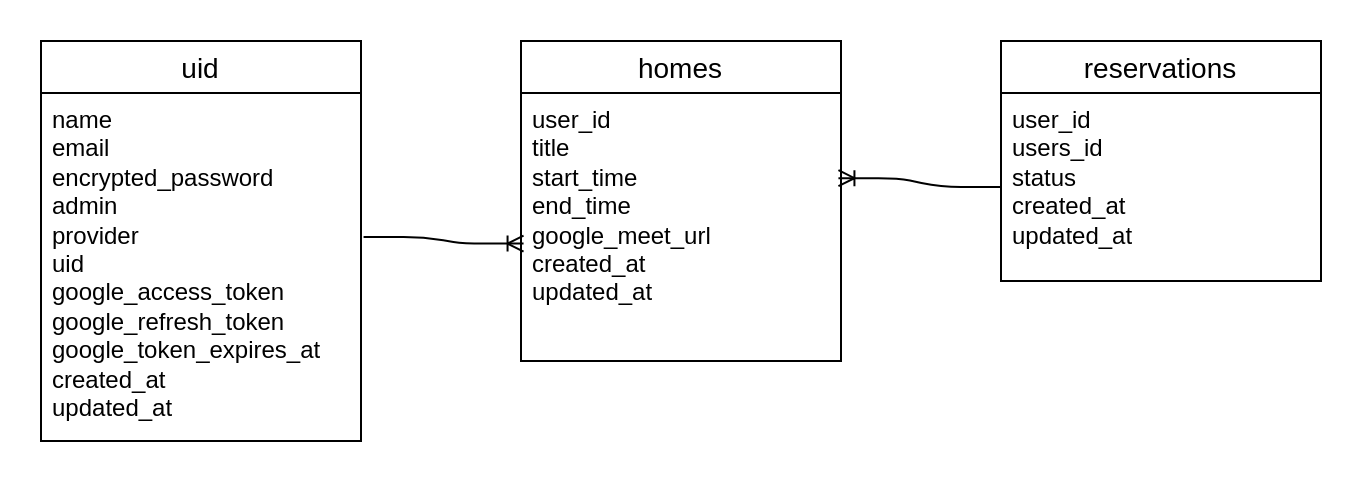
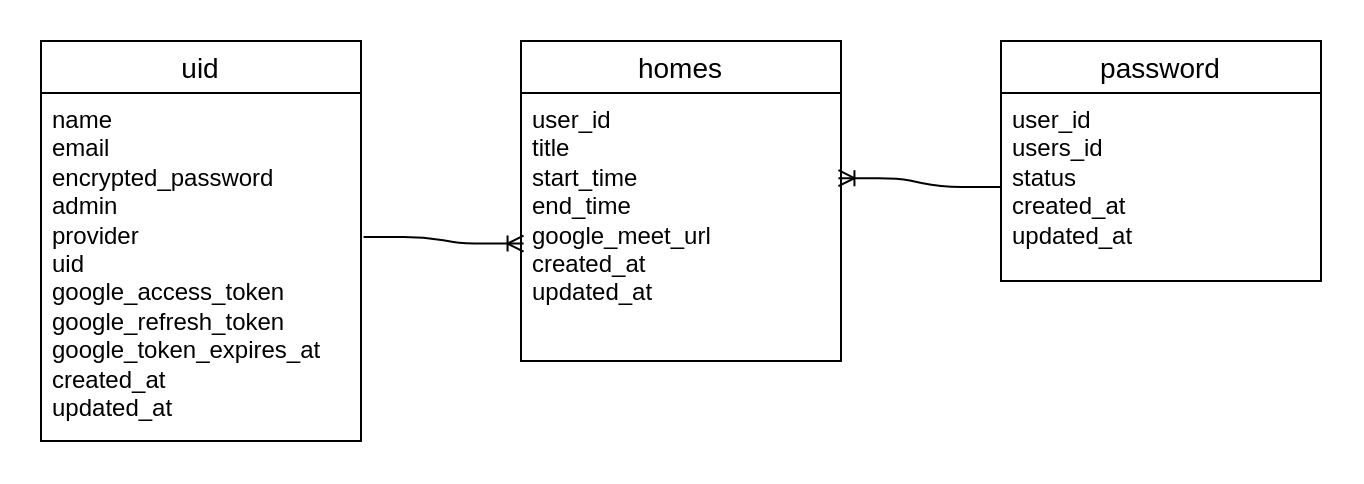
  <mxCell id="0" />
  <mxCell id="1" parent="0" />
  <mxCell id="2" value="homes" style="swimlane;fontStyle=0;childLayout=stackLayout;horizontal=1;startSize=26;horizontalStack=0;resizeParent=1;resizeParentMax=0;resizeLast=0;collapsible=1;marginBottom=0;align=center;fontSize=14;" vertex="1" parent="1"><mxGeometry x="260" y="20" width="160" height="160" as="geometry" /></mxCell>
  <mxCell id="3" value="&lt;div&gt;&lt;font color=&quot;#000000&quot;&gt;user_id&amp;nbsp;&amp;nbsp;&lt;/font&gt;&lt;/div&gt;&lt;div&gt;&lt;font color=&quot;#000000&quot;&gt;title&amp;nbsp;&amp;nbsp;&lt;/font&gt;&lt;/div&gt;&lt;div&gt;&lt;font color=&quot;#000000&quot;&gt;start_time&amp;nbsp;&amp;nbsp;&lt;/font&gt;&lt;/div&gt;&lt;div&gt;&lt;font color=&quot;#000000&quot;&gt;end_time&amp;nbsp;&amp;nbsp;&lt;/font&gt;&lt;/div&gt;&lt;div&gt;&lt;font color=&quot;#000000&quot;&gt;google_meet_url&amp;nbsp;&amp;nbsp;&lt;/font&gt;&lt;/div&gt;&lt;div&gt;&lt;font color=&quot;#000000&quot;&gt;created_at&amp;nbsp;&amp;nbsp;&lt;/font&gt;&lt;/div&gt;&lt;div&gt;&lt;font color=&quot;#000000&quot;&gt;updated_at&lt;/font&gt;&lt;/div&gt;" style="text;strokeColor=none;fillColor=none;spacingLeft=4;spacingRight=4;overflow=hidden;rotatable=0;points=[[0,0.5],[1,0.5]];portConstraint=eastwest;fontSize=12;whiteSpace=wrap;html=1;" vertex="1" parent="2"><mxGeometry y="26" width="160" height="134" as="geometry" /></mxCell>
  <mxCell id="4" value="uid" style="swimlane;fontStyle=0;childLayout=stackLayout;horizontal=1;startSize=26;horizontalStack=0;resizeParent=1;resizeParentMax=0;resizeLast=0;collapsible=1;marginBottom=0;align=center;fontSize=14;" vertex="1" parent="1"><mxGeometry x="20" y="20" width="160" height="200" as="geometry" /></mxCell>
  <mxCell id="5" value="&lt;div&gt;&lt;font color=&quot;#000000&quot;&gt;name&amp;nbsp;&amp;nbsp;&lt;/font&gt;&lt;/div&gt;&lt;div&gt;&lt;font color=&quot;#000000&quot;&gt;email&amp;nbsp;&amp;nbsp;&lt;/font&gt;&lt;/div&gt;&lt;div&gt;&lt;font color=&quot;#000000&quot;&gt;encrypted_password&amp;nbsp;&amp;nbsp;&lt;/font&gt;&lt;/div&gt;&lt;div&gt;&lt;font color=&quot;#000000&quot;&gt;admin&amp;nbsp;&amp;nbsp;&lt;/font&gt;&lt;/div&gt;&lt;div&gt;&lt;font color=&quot;#000000&quot;&gt;provider&amp;nbsp;&amp;nbsp;&lt;/font&gt;&lt;/div&gt;&lt;div&gt;&lt;font color=&quot;#000000&quot;&gt;uid&amp;nbsp;&amp;nbsp;&lt;/font&gt;&lt;/div&gt;&lt;div&gt;&lt;font color=&quot;#000000&quot;&gt;google_access_token&amp;nbsp;&amp;nbsp;&lt;/font&gt;&lt;/div&gt;&lt;div&gt;&lt;font color=&quot;#000000&quot;&gt;google_refresh_token&amp;nbsp;&amp;nbsp;&lt;/font&gt;&lt;/div&gt;&lt;div&gt;&lt;font color=&quot;#000000&quot;&gt;google_token_expires_at&amp;nbsp;&amp;nbsp;&lt;/font&gt;&lt;/div&gt;&lt;div&gt;&lt;font color=&quot;#000000&quot;&gt;created_at&amp;nbsp;&amp;nbsp;&lt;/font&gt;&lt;/div&gt;&lt;div&gt;&lt;font color=&quot;#000000&quot;&gt;updated_at&lt;/font&gt;&lt;/div&gt;" style="text;strokeColor=none;fillColor=none;spacingLeft=4;spacingRight=4;overflow=hidden;rotatable=0;points=[[0,0.5],[1,0.5]];portConstraint=eastwest;fontSize=12;whiteSpace=wrap;html=1;" vertex="1" parent="4"><mxGeometry y="26" width="160" height="174" as="geometry" /></mxCell>
- <mxCell id="6" value="reservations" style="swimlane;fontStyle=0;childLayout=stackLayout;horizontal=1;startSize=26;horizontalStack=0;resizeParent=1;resizeParentMax=0;resizeLast=0;collapsible=1;marginBottom=0;align=center;fontSize=14;" vertex="1" parent="1"><mxGeometry x="500" y="20" width="160" height="120" as="geometry" /></mxCell>
+ <mxCell id="6" value="password" style="swimlane;fontStyle=0;childLayout=stackLayout;horizontal=1;startSize=26;horizontalStack=0;resizeParent=1;resizeParentMax=0;resizeLast=0;collapsible=1;marginBottom=0;align=center;fontSize=14;" vertex="1" parent="1"><mxGeometry x="500" y="20" width="160" height="120" as="geometry" /></mxCell>
  <mxCell id="7" value="&lt;div&gt;&lt;font color=&quot;#000000&quot;&gt;user_id&amp;nbsp;&amp;nbsp;&lt;/font&gt;&lt;/div&gt;&lt;div&gt;&lt;font color=&quot;#000000&quot;&gt;users_id&amp;nbsp;&amp;nbsp;&lt;/font&gt;&lt;/div&gt;&lt;div&gt;&lt;font color=&quot;#000000&quot;&gt;status&amp;nbsp;&amp;nbsp;&lt;/font&gt;&lt;/div&gt;&lt;div&gt;&lt;font color=&quot;#000000&quot;&gt;created_at&amp;nbsp;&amp;nbsp;&lt;/font&gt;&lt;/div&gt;&lt;div&gt;&lt;font color=&quot;#000000&quot;&gt;updated_at&lt;/font&gt;&lt;/div&gt;" style="text;strokeColor=none;fillColor=none;spacingLeft=4;spacingRight=4;overflow=hidden;rotatable=0;points=[[0,0.5],[1,0.5]];portConstraint=eastwest;fontSize=12;whiteSpace=wrap;html=1;" vertex="1" parent="6"><mxGeometry y="26" width="160" height="94" as="geometry" /></mxCell>
  <mxCell id="8" value="" style="edgeStyle=entityRelationEdgeStyle;fontSize=12;html=1;endArrow=ERoneToMany;exitX=1.008;exitY=0.414;exitDx=0;exitDy=0;exitPerimeter=0;entryX=0.008;entryY=0.562;entryDx=0;entryDy=0;entryPerimeter=0;" edge="1" parent="1" source="5" target="3"><mxGeometry width="100" height="100" relative="1" as="geometry"><mxPoint x="340" y="130" as="sourcePoint" /><mxPoint x="440" y="30" as="targetPoint" /><Array as="points"><mxPoint x="230" y="110" /><mxPoint x="250" y="120" /></Array></mxGeometry></mxCell>
  <mxCell id="9" value="" style="edgeStyle=entityRelationEdgeStyle;fontSize=12;html=1;endArrow=ERoneToMany;entryX=0.992;entryY=0.318;entryDx=0;entryDy=0;entryPerimeter=0;exitX=0;exitY=0.5;exitDx=0;exitDy=0;" edge="1" parent="1" source="7" target="3"><mxGeometry width="100" height="100" relative="1" as="geometry"><mxPoint x="340" y="130" as="sourcePoint" /><mxPoint x="440" y="30" as="targetPoint" /></mxGeometry></mxCell>
